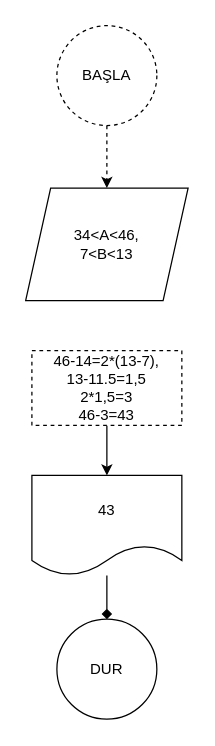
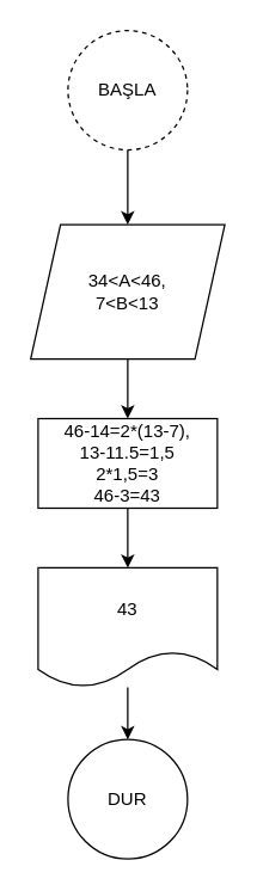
  <mxCell id="0" />
  <mxCell id="1" parent="0" />
  <mxCell id="2" value="DUR" style="ellipse;whiteSpace=wrap;html=1;aspect=fixed;" vertex="1" parent="1"><mxGeometry x="45" y="495" width="80" height="80" as="geometry" /></mxCell>
- <mxCell id="3" value="" style="edgeStyle=orthogonalEdgeStyle;rounded=0;orthogonalLoop=1;jettySize=auto;html=1;dashed=1;" edge="1" parent="1" source="4" target="6"><mxGeometry relative="1" as="geometry" /></mxCell>
+ <mxCell id="3" value="" style="edgeStyle=orthogonalEdgeStyle;rounded=0;orthogonalLoop=1;jettySize=auto;html=1;" edge="1" parent="1" source="4" target="6"><mxGeometry relative="1" as="geometry" /></mxCell>
  <mxCell id="4" value="BAŞLA" style="ellipse;whiteSpace=wrap;html=1;aspect=fixed;dashed=1;" vertex="1" parent="1"><mxGeometry x="45" y="20" width="80" height="80" as="geometry" /></mxCell>
+ <mxCell id="5" value="" style="edgeStyle=orthogonalEdgeStyle;rounded=0;orthogonalLoop=1;jettySize=auto;html=1;" edge="1" parent="1" source="6" target="8"><mxGeometry relative="1" as="geometry" /></mxCell>
  <mxCell id="6" value="34&amp;lt;A&amp;lt;46,&lt;br&gt;7&amp;lt;B&amp;lt;13" style="shape=parallelogram;perimeter=parallelogramPerimeter;whiteSpace=wrap;html=1;fixedSize=1;" vertex="1" parent="1"><mxGeometry x="20" y="150" width="130" height="90" as="geometry" /></mxCell>
  <mxCell id="7" value="" style="edgeStyle=orthogonalEdgeStyle;rounded=0;orthogonalLoop=1;jettySize=auto;html=1;" edge="1" parent="1" source="8" target="10"><mxGeometry relative="1" as="geometry" /></mxCell>
- <mxCell id="8" value="46-14=2*(13-7),&lt;br&gt;13-11.5=1,5&lt;br&gt;2*1,5=3&lt;br&gt;46-3=43" style="rounded=0;whiteSpace=wrap;html=1;dashed=1;" vertex="1" parent="1"><mxGeometry x="25" y="280" width="120" height="60" as="geometry" /></mxCell>
- <mxCell id="9" value="" style="edgeStyle=orthogonalEdgeStyle;rounded=0;orthogonalLoop=1;jettySize=auto;html=1;endArrow=diamond;" edge="1" parent="1" source="10" target="2"><mxGeometry relative="1" as="geometry" /></mxCell>
+ <mxCell id="8" value="46-14=2*(13-7),&lt;br&gt;13-11.5=1,5&lt;br&gt;2*1,5=3&lt;br&gt;46-3=43" style="rounded=0;whiteSpace=wrap;html=1;" vertex="1" parent="1"><mxGeometry x="25" y="280" width="120" height="60" as="geometry" /></mxCell>
+ <mxCell id="9" value="" style="edgeStyle=orthogonalEdgeStyle;rounded=0;orthogonalLoop=1;jettySize=auto;html=1;" edge="1" parent="1" source="10" target="2"><mxGeometry relative="1" as="geometry" /></mxCell>
  <mxCell id="10" value="43" style="shape=document;whiteSpace=wrap;html=1;boundedLbl=1;" vertex="1" parent="1"><mxGeometry x="25" y="380" width="120" height="80" as="geometry" /></mxCell>
